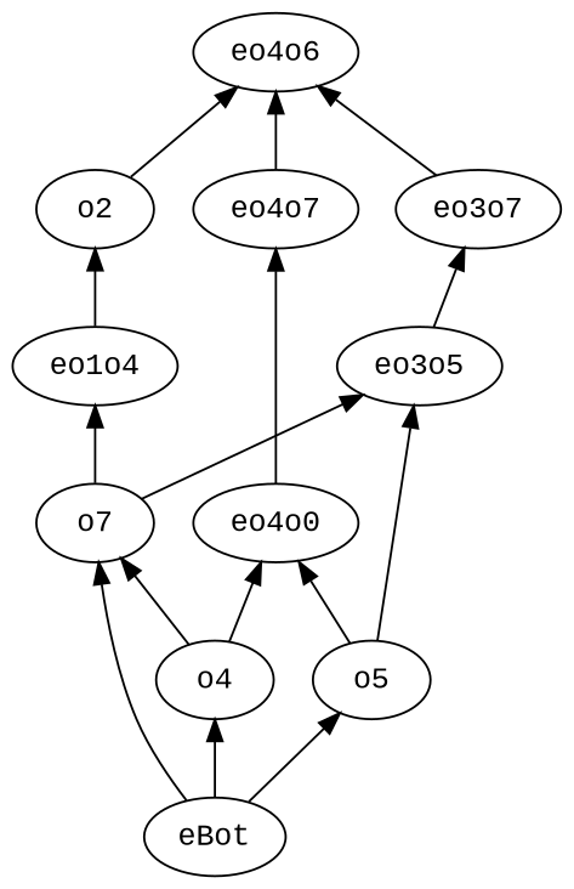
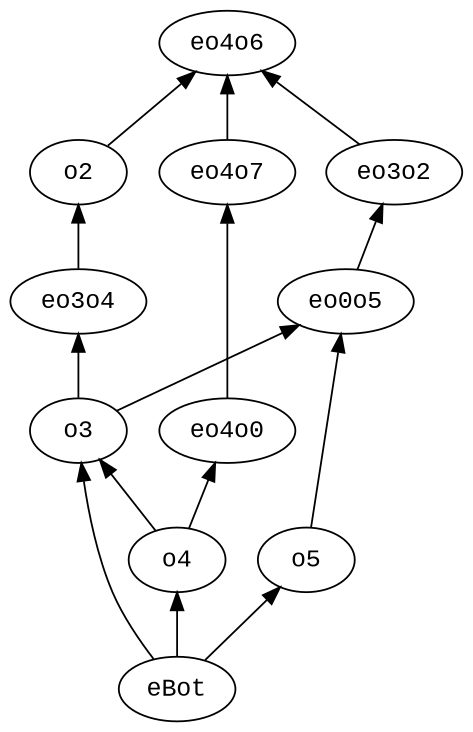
  strict digraph {
    fontname="Liberation Mono"
    rankdir=BT
    node [fontname="Liberation Mono"]
    edge [fontname="Liberation Mono"]
    n1 [label=o2]
    n2 [label=eo4o6]
    eBot
    o4
-   o3 [label=o7]
+   o3
    o5
    n7 [label=eo4o0]
-   eo3o5
-   eo3o4 [label=eo1o4]
-   eo3o7
+   eo3o5 [label=eo0o5]
+   eo3o4
+   eo3o7 [label=eo3o2]
    eo4o7
    n1 -> n2
    eBot -> o4
    eBot -> o3
    eBot -> o5
    o4 -> o3
    o4 -> n7
    o3 -> eo3o5
    o3 -> eo3o4
-   o5 -> n7
    o5 -> eo3o5
    n7 -> eo4o7
    eo3o5 -> eo3o7
    eo3o4 -> n1
    eo3o7 -> n2
    eo4o7 -> n2
  }
